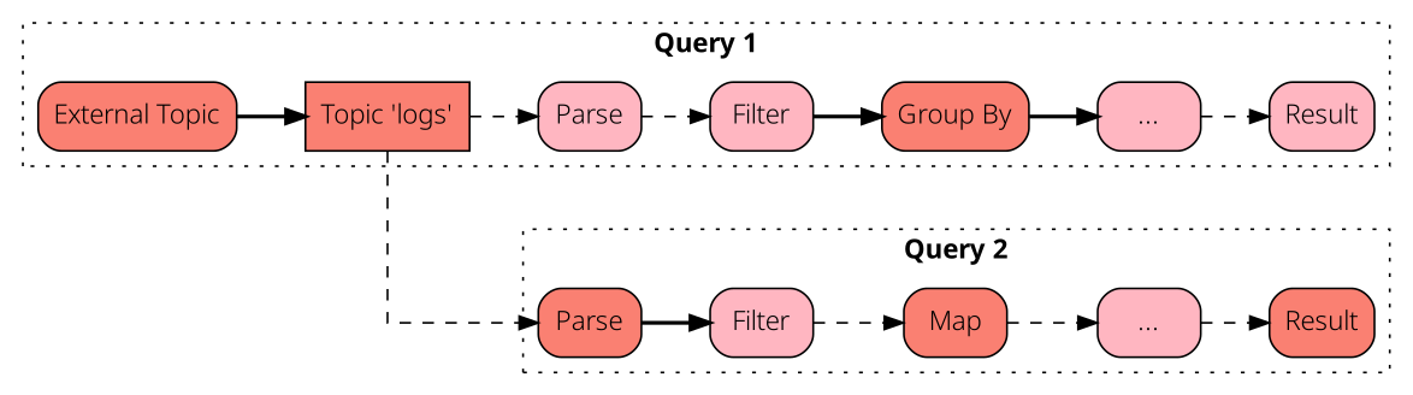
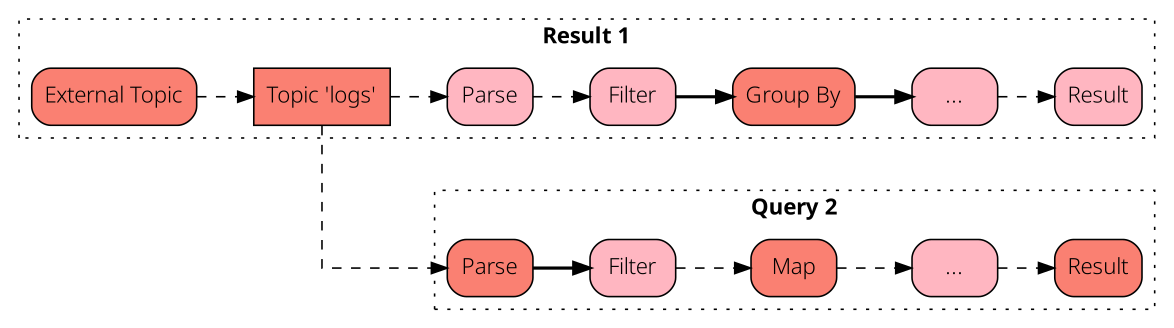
  digraph {
    fontname="source sans pro bold"
    nodesep=1
    rankdir=LR
    splines=ortho
    node [fillcolor=salmon fontname="source sans pro light" shape=box style="rounded,filled"]
    edge [fontname="source sans pro light" style=dashed]
    n1 [label="External Topic"]
    n2 [label="Topic 'logs'" style=filled]
    n3 [fillcolor=lightpink label=Parse]
    n4 [fillcolor=lightpink label=Filter]
    "Group By"
    n6 [fillcolor=lightpink label="..."]
    n7 [fillcolor=lightpink label=Result]
    n8 [label=Parse]
    n9 [fillcolor=lightpink label=Filter]
    Map
    n11 [fillcolor=lightpink label="..."]
    n12 [label=Result]
    subgraph cluster_1 {
-     label="Query 1"
+     label="Result 1"
      style=dotted
      n1
      n2
      n3
      n4
      "Group By"
      n6
      n7
    }
    subgraph cluster_2 {
      label="Query 2"
      style=dotted
      n8
      n9
      Map
      n11
      n12
    }
-   n1 -> n2 [style=bold]
+   n1 -> n2
    n2 -> n3
    n2 -> n8
    n3 -> n4
    n4 -> "Group By" [style=bold]
    "Group By" -> n6 [style=bold]
    n6 -> n7
    n8 -> n9 [style=bold]
    n9 -> Map
    Map -> n11
    n11 -> n12
  }
